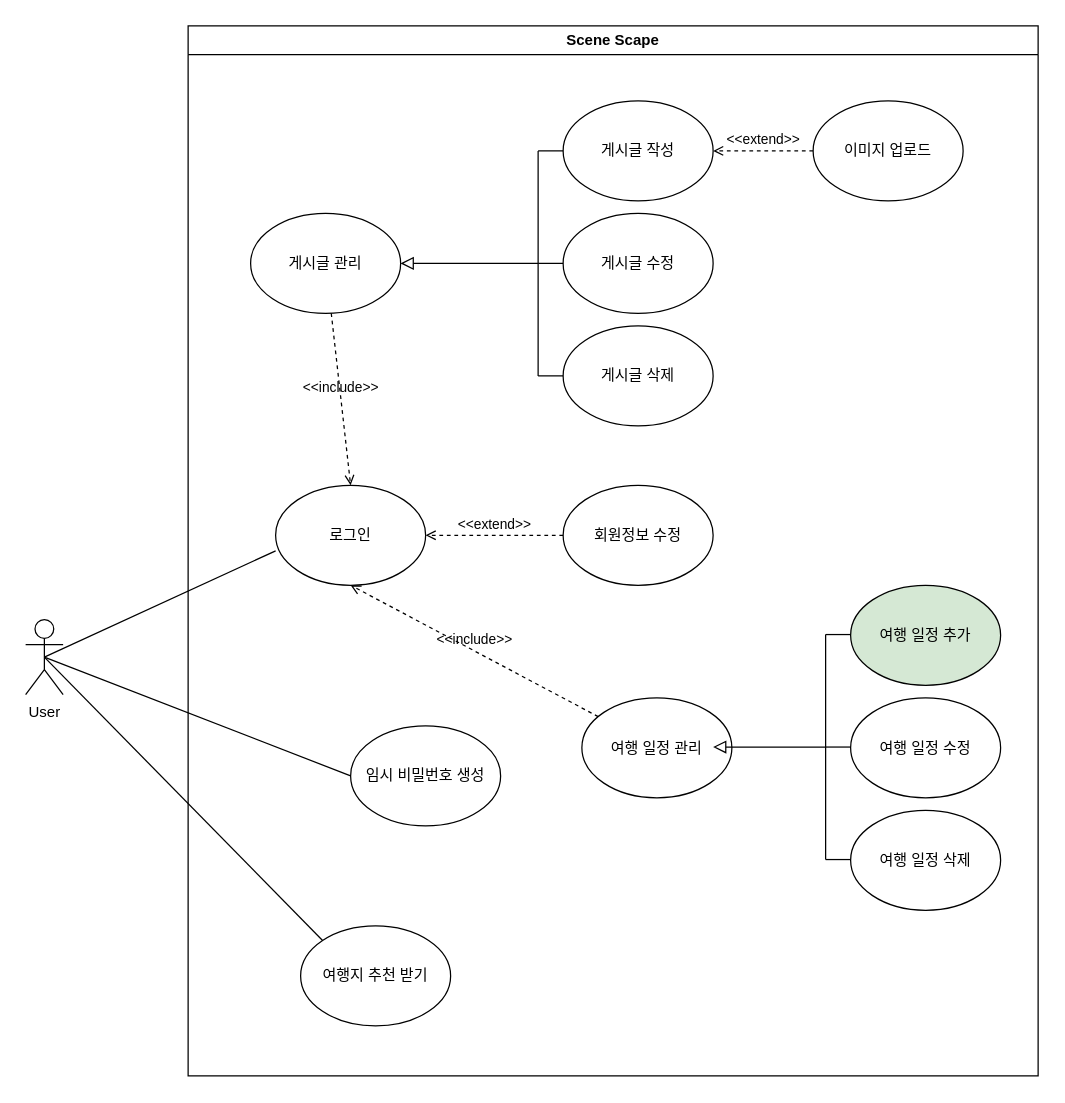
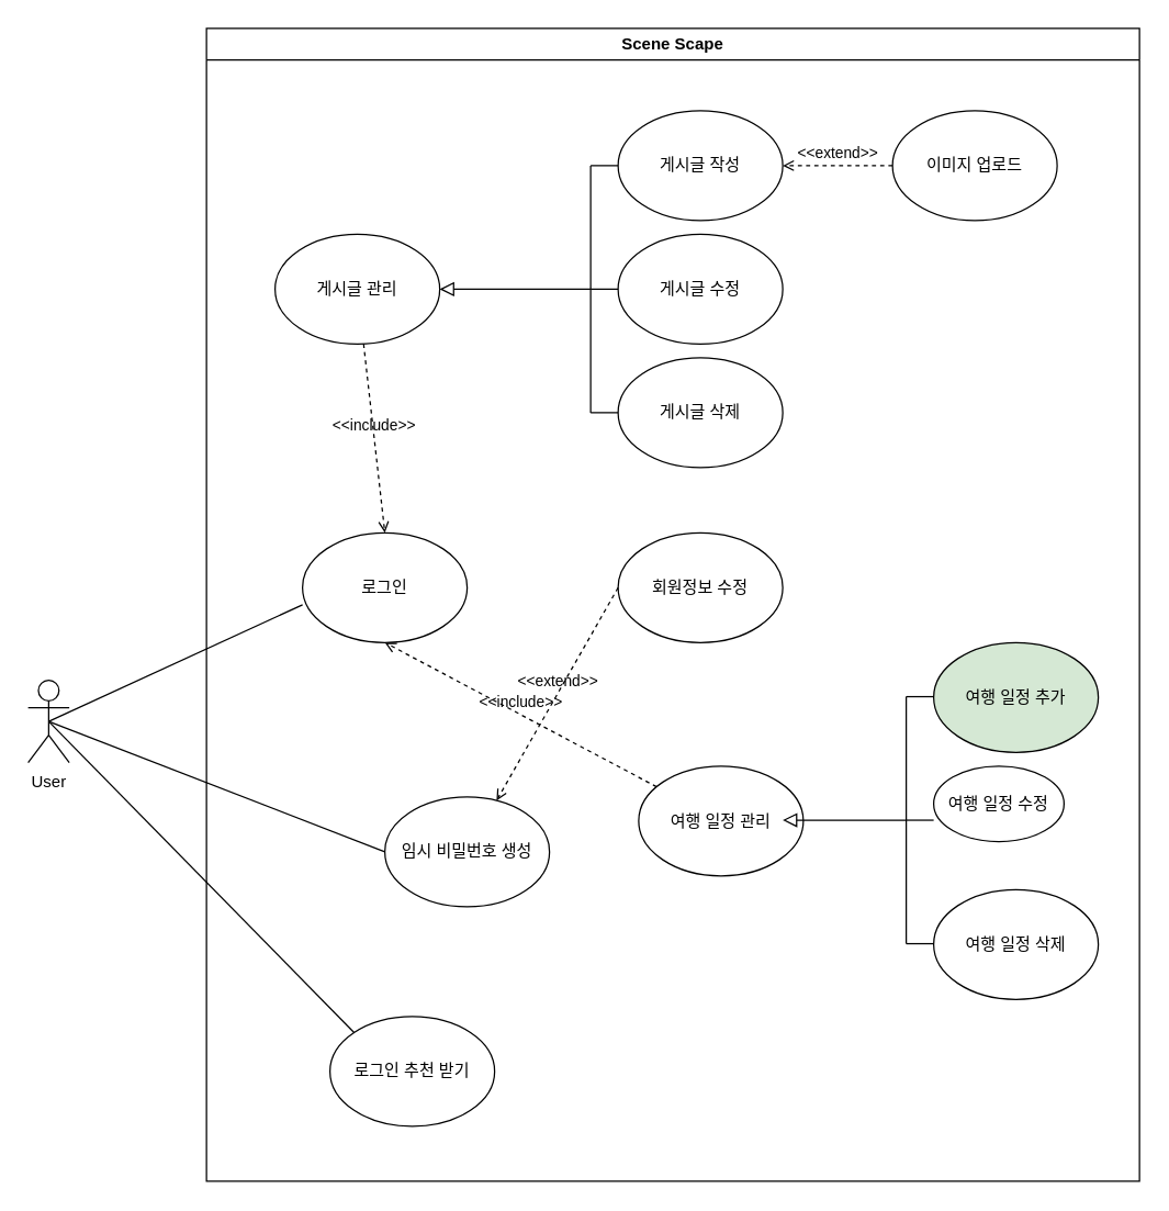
  <mxCell id="0" />
  <mxCell id="1" parent="0" />
  <mxCell id="2" value="User" style="shape=umlActor;verticalLabelPosition=bottom;verticalAlign=top;html=1;outlineConnect=0;" parent="1" vertex="1"><mxGeometry x="20" y="495" width="30" height="60" as="geometry" /></mxCell>
  <mxCell id="3" value="Scene Scape" style="swimlane;whiteSpace=wrap;html=1;" parent="1" vertex="1"><mxGeometry x="150" y="20" width="680" height="840" as="geometry" /></mxCell>
  <mxCell id="4" value="로그인" style="ellipse;whiteSpace=wrap;html=1;" parent="3" vertex="1"><mxGeometry x="70" y="367.5" width="120" height="80" as="geometry" /></mxCell>
  <mxCell id="5" value="회원정보 수정" style="ellipse;whiteSpace=wrap;html=1;" parent="3" vertex="1"><mxGeometry x="300" y="367.5" width="120" height="80" as="geometry" /></mxCell>
  <mxCell id="6" value="게시글 관리" style="ellipse;whiteSpace=wrap;html=1;" parent="3" vertex="1"><mxGeometry x="50" y="150" width="120" height="80" as="geometry" /></mxCell>
  <mxCell id="7" value="여행 일정 관리" style="ellipse;whiteSpace=wrap;html=1;" parent="3" vertex="1"><mxGeometry x="315" y="537.5" width="120" height="80" as="geometry" /></mxCell>
  <mxCell id="8" value="&amp;lt;&amp;lt;include&amp;gt;&amp;gt;" style="html=1;verticalAlign=bottom;labelBackgroundColor=none;endArrow=open;endFill=0;dashed=1;rounded=0;entryX=0.5;entryY=0;entryDx=0;entryDy=0;" parent="3" source="6" target="4" edge="1"><mxGeometry width="160" relative="1" as="geometry"><mxPoint x="40" y="457.5" as="sourcePoint" /><mxPoint x="200" y="457.5" as="targetPoint" /></mxGeometry></mxCell>
  <mxCell id="9" value="&amp;lt;&amp;lt;include&amp;gt;&amp;gt;" style="html=1;verticalAlign=bottom;labelBackgroundColor=none;endArrow=open;endFill=0;dashed=1;rounded=0;entryX=0.5;entryY=1;entryDx=0;entryDy=0;" parent="3" source="7" target="4" edge="1"><mxGeometry width="160" relative="1" as="geometry"><mxPoint x="40" y="457.5" as="sourcePoint" /><mxPoint x="200" y="457.5" as="targetPoint" /></mxGeometry></mxCell>
- <mxCell id="10" value="&amp;lt;&amp;lt;extend&amp;gt;&amp;gt;" style="html=1;verticalAlign=bottom;labelBackgroundColor=none;endArrow=open;endFill=0;dashed=1;rounded=0;entryX=1;entryY=0.5;entryDx=0;entryDy=0;exitX=0;exitY=0.5;exitDx=0;exitDy=0;" parent="3" source="5" target="4" edge="1"><mxGeometry width="160" relative="1" as="geometry"><mxPoint x="140" y="457.5" as="sourcePoint" /><mxPoint x="300" y="457.5" as="targetPoint" /></mxGeometry></mxCell>
+ <mxCell id="10" value="&amp;lt;&amp;lt;extend&amp;gt;&amp;gt;" style="html=1;verticalAlign=bottom;labelBackgroundColor=none;endArrow=open;endFill=0;dashed=1;rounded=0;exitX=0;exitY=0.5;exitDx=0;exitDy=0;" parent="3" source="5" target="28" edge="1"><mxGeometry width="160" relative="1" as="geometry"><mxPoint x="140" y="457.5" as="sourcePoint" /><mxPoint x="300" y="457.5" as="targetPoint" /></mxGeometry></mxCell>
  <mxCell id="11" value="게시글 작성" style="ellipse;whiteSpace=wrap;html=1;" parent="3" vertex="1"><mxGeometry x="300" y="60" width="120" height="80" as="geometry" /></mxCell>
  <mxCell id="12" value="" style="endArrow=block;html=1;rounded=0;align=center;verticalAlign=bottom;endFill=0;labelBackgroundColor=none;endSize=8;entryX=1;entryY=0.5;entryDx=0;entryDy=0;" parent="3" target="6" edge="1"><mxGeometry relative="1" as="geometry"><mxPoint x="280" y="190" as="sourcePoint" /><mxPoint x="400" y="370" as="targetPoint" /></mxGeometry></mxCell>
  <mxCell id="13" value="" style="resizable=0;html=1;align=center;verticalAlign=top;labelBackgroundColor=none;" parent="12" connectable="0" vertex="1"><mxGeometry relative="1" as="geometry" /></mxCell>
  <mxCell id="14" value="게시글 수정" style="ellipse;whiteSpace=wrap;html=1;" parent="3" vertex="1"><mxGeometry x="300" y="150" width="120" height="80" as="geometry" /></mxCell>
  <mxCell id="15" value="게시글 삭제" style="ellipse;whiteSpace=wrap;html=1;" parent="3" vertex="1"><mxGeometry x="300" y="240" width="120" height="80" as="geometry" /></mxCell>
  <mxCell id="16" value="" style="endArrow=none;html=1;rounded=0;" parent="3" edge="1"><mxGeometry width="50" height="50" relative="1" as="geometry"><mxPoint x="280" y="190" as="sourcePoint" /><mxPoint x="280" y="100" as="targetPoint" /></mxGeometry></mxCell>
- <mxCell id="17" value="여행 일정 수정" style="ellipse;whiteSpace=wrap;html=1;" parent="3" vertex="1"><mxGeometry x="530" y="537.5" width="120" height="80" as="geometry" /></mxCell>
+ <mxCell id="17" value="여행 일정 수정" style="ellipse;whiteSpace=wrap;html=1;" parent="3" vertex="1"><mxGeometry x="530" y="537.5" width="95" height="55" as="geometry" /></mxCell>
  <mxCell id="18" value="여행 일정 추가" style="ellipse;whiteSpace=wrap;html=1;fillColor=#d5e8d4;" parent="3" vertex="1"><mxGeometry x="530" y="447.5" width="120" height="80" as="geometry" /></mxCell>
  <mxCell id="19" value="" style="endArrow=block;html=1;rounded=0;align=center;verticalAlign=bottom;endFill=0;labelBackgroundColor=none;endSize=8;entryX=1;entryY=0.5;entryDx=0;entryDy=0;" parent="3" edge="1"><mxGeometry relative="1" as="geometry"><mxPoint x="510" y="576.94" as="sourcePoint" /><mxPoint x="420" y="576.94" as="targetPoint" /></mxGeometry></mxCell>
  <mxCell id="20" value="" style="resizable=0;html=1;align=center;verticalAlign=top;labelBackgroundColor=none;" parent="19" connectable="0" vertex="1"><mxGeometry relative="1" as="geometry" /></mxCell>
  <mxCell id="21" value="" style="endArrow=none;html=1;rounded=0;" parent="3" edge="1"><mxGeometry width="50" height="50" relative="1" as="geometry"><mxPoint x="510" y="576.94" as="sourcePoint" /><mxPoint x="510" y="486.94" as="targetPoint" /></mxGeometry></mxCell>
  <mxCell id="22" value="" style="endArrow=none;html=1;rounded=0;" parent="3" edge="1"><mxGeometry width="50" height="50" relative="1" as="geometry"><mxPoint x="510" y="666.94" as="sourcePoint" /><mxPoint x="510" y="576.94" as="targetPoint" /></mxGeometry></mxCell>
  <mxCell id="23" value="" style="endArrow=none;html=1;rounded=0;entryX=0;entryY=0.5;entryDx=0;entryDy=0;" parent="3" edge="1"><mxGeometry width="50" height="50" relative="1" as="geometry"><mxPoint x="510" y="666.94" as="sourcePoint" /><mxPoint x="530" y="666.94" as="targetPoint" /></mxGeometry></mxCell>
  <mxCell id="24" value="" style="endArrow=none;html=1;rounded=0;entryX=0;entryY=0.5;entryDx=0;entryDy=0;" parent="3" edge="1"><mxGeometry width="50" height="50" relative="1" as="geometry"><mxPoint x="510" y="486.94" as="sourcePoint" /><mxPoint x="530" y="486.94" as="targetPoint" /></mxGeometry></mxCell>
  <mxCell id="25" value="" style="endArrow=none;html=1;rounded=0;entryX=0;entryY=0.5;entryDx=0;entryDy=0;" parent="3" edge="1"><mxGeometry width="50" height="50" relative="1" as="geometry"><mxPoint x="510" y="576.94" as="sourcePoint" /><mxPoint x="530" y="576.94" as="targetPoint" /></mxGeometry></mxCell>
  <mxCell id="26" value="여행 일정 삭제" style="ellipse;whiteSpace=wrap;html=1;" parent="3" vertex="1"><mxGeometry x="530" y="627.5" width="120" height="80" as="geometry" /></mxCell>
  <mxCell id="27" value="이미지 업로드" style="ellipse;whiteSpace=wrap;html=1;" parent="3" vertex="1"><mxGeometry x="500" y="60" width="120" height="80" as="geometry" /></mxCell>
  <mxCell id="28" value="임시 비밀번호 생성" style="ellipse;whiteSpace=wrap;html=1;" parent="3" vertex="1"><mxGeometry x="130" y="560" width="120" height="80" as="geometry" /></mxCell>
- <mxCell id="29" value="여행지 추천 받기" style="ellipse;whiteSpace=wrap;html=1;" vertex="1" parent="3"><mxGeometry x="90" y="720" width="120" height="80" as="geometry" /></mxCell>
+ <mxCell id="29" value="로그인 추천 받기" style="ellipse;whiteSpace=wrap;html=1;" vertex="1" parent="3"><mxGeometry x="90" y="720" width="120" height="80" as="geometry" /></mxCell>
  <mxCell id="30" value="" style="endArrow=none;html=1;rounded=0;" parent="1" edge="1"><mxGeometry width="50" height="50" relative="1" as="geometry"><mxPoint x="430" y="300" as="sourcePoint" /><mxPoint x="430" y="210" as="targetPoint" /></mxGeometry></mxCell>
  <mxCell id="31" value="" style="endArrow=none;html=1;rounded=0;entryX=0;entryY=0.5;entryDx=0;entryDy=0;" parent="1" target="15" edge="1"><mxGeometry width="50" height="50" relative="1" as="geometry"><mxPoint x="430" y="300" as="sourcePoint" /><mxPoint x="510" y="370" as="targetPoint" /></mxGeometry></mxCell>
  <mxCell id="32" value="" style="endArrow=none;html=1;rounded=0;entryX=0;entryY=0.5;entryDx=0;entryDy=0;" parent="1" target="11" edge="1"><mxGeometry width="50" height="50" relative="1" as="geometry"><mxPoint x="430" y="120" as="sourcePoint" /><mxPoint x="460" y="310" as="targetPoint" /></mxGeometry></mxCell>
  <mxCell id="33" value="" style="endArrow=none;html=1;rounded=0;entryX=0;entryY=0.5;entryDx=0;entryDy=0;" parent="1" target="14" edge="1"><mxGeometry width="50" height="50" relative="1" as="geometry"><mxPoint x="430" y="210" as="sourcePoint" /><mxPoint x="510" y="370" as="targetPoint" /></mxGeometry></mxCell>
  <mxCell id="34" value="&amp;lt;&amp;lt;extend&amp;gt;&amp;gt;" style="html=1;verticalAlign=bottom;labelBackgroundColor=none;endArrow=open;endFill=0;dashed=1;rounded=0;entryX=1;entryY=0.5;entryDx=0;entryDy=0;" parent="1" target="11" edge="1"><mxGeometry width="160" relative="1" as="geometry"><mxPoint x="650" y="120" as="sourcePoint" /><mxPoint x="680" y="410" as="targetPoint" /></mxGeometry></mxCell>
  <mxCell id="35" value="" style="endArrow=none;html=1;rounded=0;entryX=0;entryY=0.656;entryDx=0;entryDy=0;entryPerimeter=0;exitX=0.5;exitY=0.5;exitDx=0;exitDy=0;exitPerimeter=0;" parent="1" source="2" target="4" edge="1"><mxGeometry width="50" height="50" relative="1" as="geometry"><mxPoint x="140" y="590" as="sourcePoint" /><mxPoint x="190" y="540" as="targetPoint" /></mxGeometry></mxCell>
  <mxCell id="36" value="" style="endArrow=none;html=1;rounded=0;entryX=0.5;entryY=0.5;entryDx=0;entryDy=0;entryPerimeter=0;exitX=0;exitY=0.5;exitDx=0;exitDy=0;" parent="1" source="28" target="2" edge="1"><mxGeometry width="50" height="50" relative="1" as="geometry"><mxPoint x="530" y="620" as="sourcePoint" /><mxPoint x="580" y="570" as="targetPoint" /></mxGeometry></mxCell>
  <mxCell id="37" value="" style="endArrow=none;html=1;rounded=0;entryX=0.5;entryY=0.5;entryDx=0;entryDy=0;entryPerimeter=0;exitX=0;exitY=0;exitDx=0;exitDy=0;" edge="1" parent="1" source="29" target="2"><mxGeometry width="50" height="50" relative="1" as="geometry"><mxPoint x="285" y="742.5" as="sourcePoint" /><mxPoint x="40" y="647.5" as="targetPoint" /></mxGeometry></mxCell>
